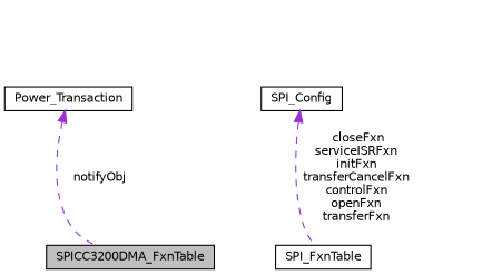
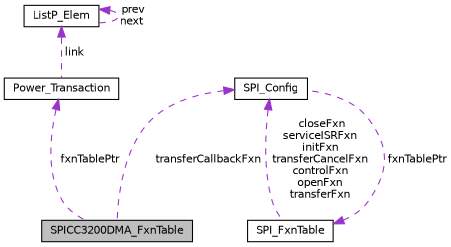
  digraph {
    node [color=black fillcolor=white fontname=Helvetica fontsize=10 shape=record style=filled]
    edge [color=darkorchid3 dir=back fontname=Helvetica fontsize=10 labelfontname=Helvetica labelfontsize=10 style=dashed]
    n1 [fillcolor=grey75 fontcolor=black height=0.2 label=SPICC3200DMA_FxnTable width=0.4]
    n2 [height=0.2 label=Power_Transaction width=0.4]
+   n3 [height=0.2 label=ListP_Elem width=0.4]
    n4 [height=0.2 label=SPI_Config width=0.4]
    n5 [height=0.2 label=SPI_FxnTable width=0.4]
-   n2 -> n1 [label=" notifyObj"]
+   n2 -> n1 [label=" fxnTablePtr"]
+   n3 -> n2 [label=" link"]
+   n3 -> n3 [label=" prev\nnext"]
+   n4 -> n1 [label=" transferCallbackFxn"]
    n4 -> n5 [label=" closeFxn\nserviceISRFxn\ninitFxn\ntransferCancelFxn\ncontrolFxn\nopenFxn\ntransferFxn"]
+   n5 -> n4 [label=" fxnTablePtr"]
  }
